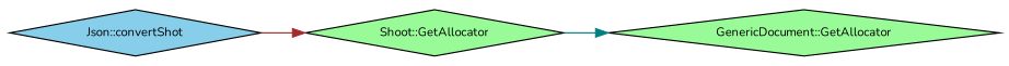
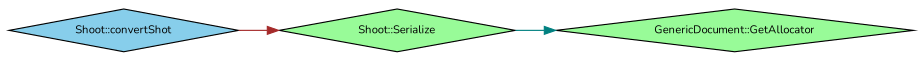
  digraph {
    fontname=Nunito
    rankdir=LR
    node [color=black fillcolor=palegreen fontname=Nunito fontsize=10 shape=diamond style=filled]
    edge [fontname=Nunito fontsize=10 labelfontname=Helvetica labelfontsize=10 style=solid]
-   n1 [fillcolor=skyblue fontcolor=black height=0.2 label="Json::convertShot" width=0.4]
-   n2 [height=0.2 label="Shoot::GetAllocator" width=0.4]
+   n1 [fillcolor=skyblue fontcolor=black height=0.2 label="Shoot::convertShot" width=0.4]
+   n2 [height=0.2 label="Shoot::Serialize" width=0.4]
    n3 [height=0.2 label="GenericDocument::GetAllocator" width=0.4]
    n1 -> n2 [color=brown]
    n2 -> n3 [color=teal]
  }
